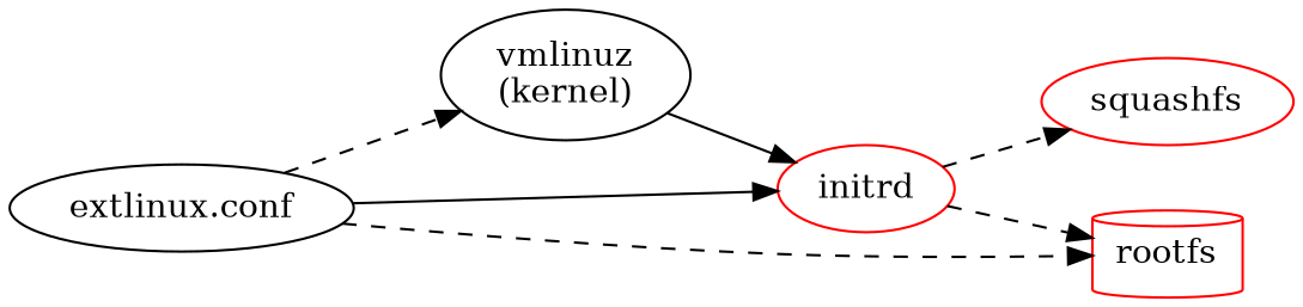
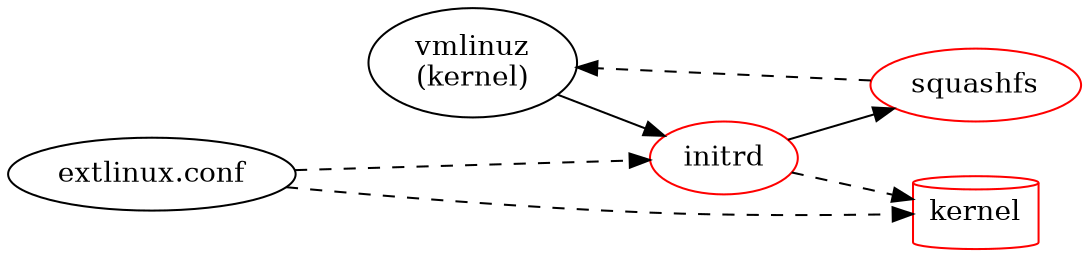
  digraph {
    rankdir=LR
    node [color=red]
    edge [style=dashed]
    n1 [label="extlinux.conf" color=""]
    n2 [label="vmlinuz\n(kernel)" color=""]
    n3 [label=initrd]
-   rootfs [shape=cylinder]
+   rootfs [shape=cylinder label=kernel]
    squashfs
-   n1 -> n2
-   n1 -> n3 [style=solid]
+   squashfs -> n2
+   n1 -> n3
    n1 -> rootfs
    n2 -> n3 [style=""]
    n3 -> rootfs
-   n3 -> squashfs
+   n3 -> squashfs [style=""]
  }
